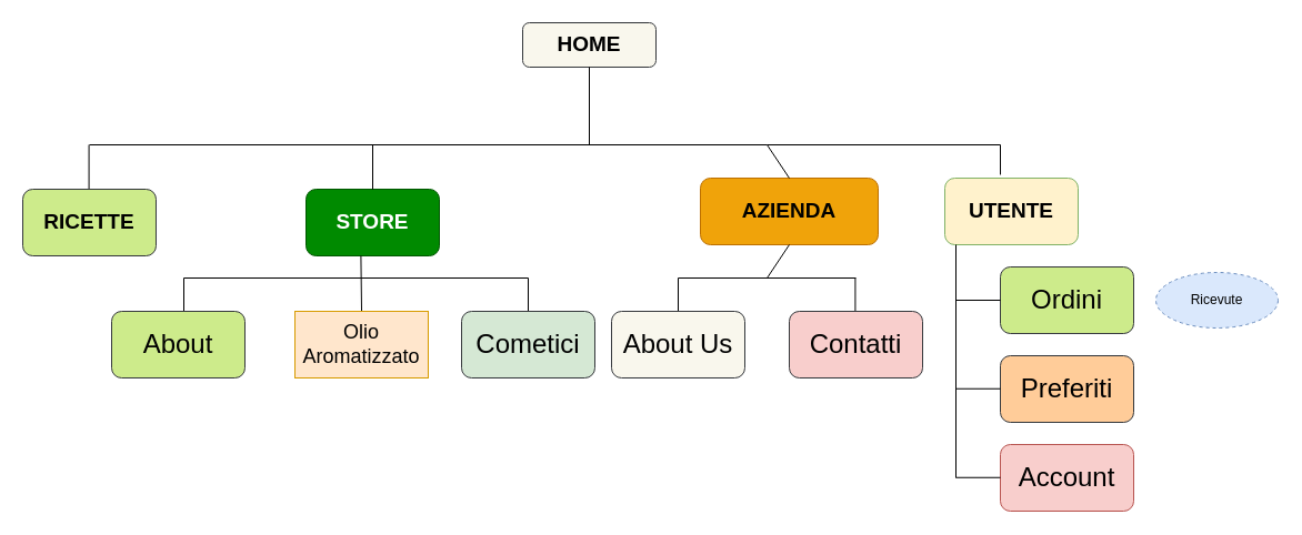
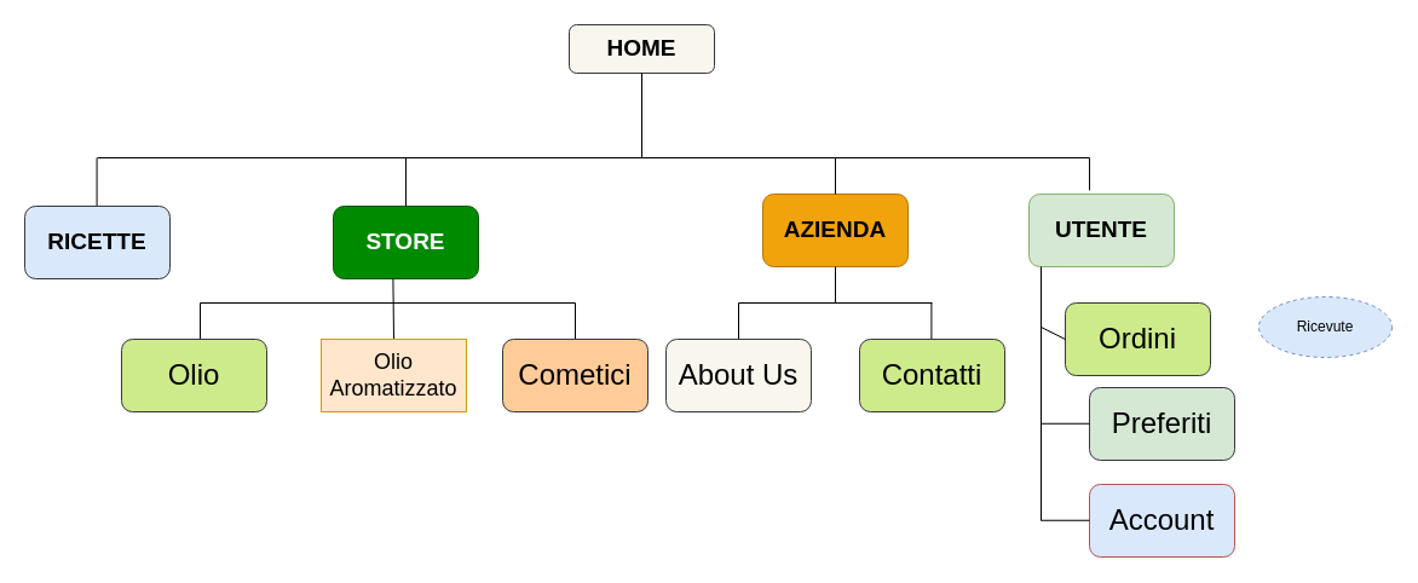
  <mxCell id="0" />
  <mxCell id="1" parent="0" />
  <mxCell id="2" value="HOME" style="rounded=1;whiteSpace=wrap;html=1;fillColor=#f9f7ed;strokeColor=#36393d;fontSize=19;fontStyle=1" parent="1" vertex="1"><mxGeometry x="470" y="20" width="120" height="40" as="geometry" /></mxCell>
  <mxCell id="3" value="" style="endArrow=none;html=1;rounded=0;exitX=0.5;exitY=1;exitDx=0;exitDy=0;" parent="1" source="2" edge="1"><mxGeometry width="50" height="50" relative="1" as="geometry"><mxPoint x="560" y="80" as="sourcePoint" /><mxPoint x="530" y="130" as="targetPoint" /></mxGeometry></mxCell>
  <mxCell id="4" value="" style="endArrow=none;html=1;rounded=0;" parent="1" edge="1"><mxGeometry width="50" height="50" relative="1" as="geometry"><mxPoint x="80" y="130" as="sourcePoint" /><mxPoint x="690" y="130" as="targetPoint" /></mxGeometry></mxCell>
  <mxCell id="5" value="" style="endArrow=none;html=1;rounded=0;" parent="1" edge="1"><mxGeometry width="50" height="50" relative="1" as="geometry"><mxPoint x="79.58" y="130" as="sourcePoint" /><mxPoint x="79.58" y="170" as="targetPoint" /></mxGeometry></mxCell>
- <mxCell id="6" value="RICETTE" style="rounded=1;whiteSpace=wrap;html=1;fillColor=#cdeb8b;strokeColor=#36393d;fontSize=19;fontStyle=1" parent="1" vertex="1"><mxGeometry x="20" y="170" width="120" height="60" as="geometry" /></mxCell>
+ <mxCell id="6" value="RICETTE" style="rounded=1;whiteSpace=wrap;html=1;fillColor=#dae8fc;strokeColor=#36393d;fontSize=19;fontStyle=1;" parent="1" vertex="1"><mxGeometry x="20" y="170" width="120" height="60" as="geometry" /></mxCell>
  <mxCell id="7" value="STORE" style="rounded=1;whiteSpace=wrap;html=1;fillColor=#008a00;strokeColor=#005700;fontColor=#ffffff;fontSize=19;fontStyle=1" parent="1" vertex="1"><mxGeometry x="275" y="170" width="120" height="60" as="geometry" /></mxCell>
- <mxCell id="8" value="AZIENDA" style="rounded=1;whiteSpace=wrap;html=1;fillColor=#f0a30a;strokeColor=#BD7000;fontColor=#000000;fontSize=19;fontStyle=1" parent="1" vertex="1"><mxGeometry x="630" y="160" width="160" height="60" as="geometry" /></mxCell>
+ <mxCell id="8" value="AZIENDA" style="rounded=1;whiteSpace=wrap;html=1;fillColor=#f0a30a;strokeColor=#BD7000;fontColor=#000000;fontSize=19;fontStyle=1" parent="1" vertex="1"><mxGeometry x="630" y="160" width="120" height="60" as="geometry" /></mxCell>
  <mxCell id="9" value="" style="endArrow=none;html=1;rounded=0;exitX=0.5;exitY=0;exitDx=0;exitDy=0;" parent="1" source="8" edge="1"><mxGeometry width="50" height="50" relative="1" as="geometry"><mxPoint x="550" y="170" as="sourcePoint" /><mxPoint x="690" y="130" as="targetPoint" /></mxGeometry></mxCell>
  <mxCell id="10" value="" style="endArrow=none;html=1;rounded=0;entryX=0.5;entryY=0;entryDx=0;entryDy=0;" parent="1" target="7" edge="1"><mxGeometry width="50" height="50" relative="1" as="geometry"><mxPoint x="335" y="130" as="sourcePoint" /><mxPoint x="470" y="30" as="targetPoint" /></mxGeometry></mxCell>
  <mxCell id="11" value="" style="endArrow=none;html=1;rounded=0;exitX=0.5;exitY=0;exitDx=0;exitDy=0;" parent="1" edge="1" source="23"><mxGeometry width="50" height="50" relative="1" as="geometry"><mxPoint x="324.83" y="370" as="sourcePoint" /><mxPoint x="324.41" y="230" as="targetPoint" /></mxGeometry></mxCell>
  <mxCell id="12" value="" style="endArrow=none;html=1;rounded=0;" parent="1" edge="1"><mxGeometry width="50" height="50" relative="1" as="geometry"><mxPoint x="165" y="250" as="sourcePoint" /><mxPoint x="475" y="250" as="targetPoint" /></mxGeometry></mxCell>
  <mxCell id="13" value="" style="endArrow=none;html=1;rounded=0;" parent="1" edge="1"><mxGeometry width="50" height="50" relative="1" as="geometry"><mxPoint x="165" y="280" as="sourcePoint" /><mxPoint x="165" y="250" as="targetPoint" /><Array as="points" /></mxGeometry></mxCell>
  <mxCell id="14" value="" style="endArrow=none;html=1;rounded=0;" parent="1" edge="1"><mxGeometry width="50" height="50" relative="1" as="geometry"><mxPoint x="475" y="280" as="sourcePoint" /><mxPoint x="475" y="250" as="targetPoint" /><Array as="points" /></mxGeometry></mxCell>
- <mxCell id="15" value="Cometici" style="rounded=1;whiteSpace=wrap;html=1;fillColor=#d5e8d4;strokeColor=#36393d;fontSize=24;" parent="1" vertex="1"><mxGeometry x="415" y="280" width="120" height="60" as="geometry" /></mxCell>
- <mxCell id="16" value="About" style="rounded=1;whiteSpace=wrap;html=1;fillColor=#cdeb8b;strokeColor=#36393d;fontSize=24;" parent="1" vertex="1"><mxGeometry x="100" y="280" width="120" height="60" as="geometry" /></mxCell>
+ <mxCell id="15" value="Cometici" style="rounded=1;whiteSpace=wrap;html=1;fillColor=#ffcc99;strokeColor=#36393d;fontSize=24;" parent="1" vertex="1"><mxGeometry x="415" y="280" width="120" height="60" as="geometry" /></mxCell>
+ <mxCell id="16" value="Olio" style="rounded=1;whiteSpace=wrap;html=1;fillColor=#cdeb8b;strokeColor=#36393d;fontSize=24;" parent="1" vertex="1"><mxGeometry x="100" y="280" width="120" height="60" as="geometry" /></mxCell>
  <mxCell id="17" value="" style="endArrow=none;html=1;rounded=0;" parent="1" edge="1"><mxGeometry width="50" height="50" relative="1" as="geometry"><mxPoint x="610" y="250" as="sourcePoint" /><mxPoint x="770" y="250" as="targetPoint" /></mxGeometry></mxCell>
  <mxCell id="18" value="" style="endArrow=none;html=1;rounded=0;" parent="1" edge="1"><mxGeometry width="50" height="50" relative="1" as="geometry"><mxPoint x="610" y="280" as="sourcePoint" /><mxPoint x="610" y="250" as="targetPoint" /><Array as="points" /></mxGeometry></mxCell>
  <mxCell id="19" value="" style="endArrow=none;html=1;rounded=0;" parent="1" edge="1"><mxGeometry width="50" height="50" relative="1" as="geometry"><mxPoint x="769.41" y="280" as="sourcePoint" /><mxPoint x="769.41" y="250" as="targetPoint" /><Array as="points" /></mxGeometry></mxCell>
- <mxCell id="20" value="Contatti" style="rounded=1;whiteSpace=wrap;html=1;fillColor=#f8cecc;strokeColor=#36393d;fontSize=24;" parent="1" vertex="1"><mxGeometry x="710" y="280" width="120" height="60" as="geometry" /></mxCell>
+ <mxCell id="20" value="Contatti" style="rounded=1;whiteSpace=wrap;html=1;fillColor=#cdeb8b;strokeColor=#36393d;fontSize=24;" parent="1" vertex="1"><mxGeometry x="710" y="280" width="120" height="60" as="geometry" /></mxCell>
  <mxCell id="21" value="About Us" style="rounded=1;whiteSpace=wrap;html=1;fillColor=#f9f7ed;strokeColor=#36393d;fontSize=24;" parent="1" vertex="1"><mxGeometry x="550" y="280" width="120" height="60" as="geometry" /></mxCell>
  <mxCell id="22" value="" style="endArrow=none;html=1;rounded=0;entryX=0.5;entryY=1;entryDx=0;entryDy=0;" parent="1" target="8" edge="1"><mxGeometry width="50" height="50" relative="1" as="geometry"><mxPoint x="690" y="250" as="sourcePoint" /><mxPoint x="410" y="170" as="targetPoint" /></mxGeometry></mxCell>
  <mxCell id="23" value="Olio Aromatizzato" style="whiteSpace=wrap;html=1;fillColor=#ffe6cc;strokeColor=#d79b00;fontSize=18;rounded=0;" vertex="1" parent="1"><mxGeometry x="265" y="280" width="120" height="60" as="geometry" /></mxCell>
- <mxCell id="24" value="UTENTE" style="rounded=1;whiteSpace=wrap;html=1;fillColor=#fff2cc;strokeColor=#82b366;fontSize=19;fontStyle=1;" vertex="1" parent="1"><mxGeometry x="850" y="160" width="120" height="60" as="geometry" /></mxCell>
- <mxCell id="25" value="Ordini" style="rounded=1;whiteSpace=wrap;html=1;fillColor=#cdeb8b;strokeColor=#36393d;fontSize=24;" vertex="1" parent="1"><mxGeometry x="900" y="240" width="120" height="60" as="geometry" /></mxCell>
- <mxCell id="26" value="Preferiti" style="rounded=1;whiteSpace=wrap;html=1;fillColor=#ffcc99;strokeColor=#36393d;fontSize=24;" vertex="1" parent="1"><mxGeometry x="900" y="320" width="120" height="60" as="geometry" /></mxCell>
+ <mxCell id="24" value="UTENTE" style="rounded=1;whiteSpace=wrap;html=1;fillColor=#d5e8d4;strokeColor=#82b366;fontSize=19;fontStyle=1" vertex="1" parent="1"><mxGeometry x="850" y="160" width="120" height="60" as="geometry" /></mxCell>
+ <mxCell id="25" value="Ordini" style="rounded=1;whiteSpace=wrap;html=1;fillColor=#cdeb8b;strokeColor=#36393d;fontSize=24;" vertex="1" parent="1"><mxGeometry x="880" y="250" width="120" height="60" as="geometry" /></mxCell>
+ <mxCell id="26" value="Preferiti" style="rounded=1;whiteSpace=wrap;html=1;fillColor=#d5e8d4;strokeColor=#36393d;fontSize=24;" vertex="1" parent="1"><mxGeometry x="900" y="320" width="120" height="60" as="geometry" /></mxCell>
  <mxCell id="27" value="" style="endArrow=none;html=1;rounded=0;entryX=0.5;entryY=1;entryDx=0;entryDy=0;" edge="1" parent="1"><mxGeometry width="50" height="50" relative="1" as="geometry"><mxPoint x="860" y="430" as="sourcePoint" /><mxPoint x="860" y="220" as="targetPoint" /></mxGeometry></mxCell>
- <mxCell id="28" value="Account" style="rounded=1;whiteSpace=wrap;html=1;fillColor=#f8cecc;strokeColor=#b85450;fontSize=24;" vertex="1" parent="1"><mxGeometry x="900" y="400" width="120" height="60" as="geometry" /></mxCell>
+ <mxCell id="28" value="Account" style="rounded=1;whiteSpace=wrap;html=1;fillColor=#dae8fc;strokeColor=#b85450;fontSize=24;" vertex="1" parent="1"><mxGeometry x="900" y="400" width="120" height="60" as="geometry" /></mxCell>
  <mxCell id="29" value="" style="endArrow=none;html=1;rounded=0;entryX=0;entryY=0.5;entryDx=0;entryDy=0;" edge="1" parent="1" target="25"><mxGeometry width="50" height="50" relative="1" as="geometry"><mxPoint x="860" y="270" as="sourcePoint" /><mxPoint x="860" y="310" as="targetPoint" /></mxGeometry></mxCell>
  <mxCell id="30" value="" style="endArrow=none;html=1;rounded=0;entryX=0;entryY=0.5;entryDx=0;entryDy=0;" edge="1" parent="1"><mxGeometry width="50" height="50" relative="1" as="geometry"><mxPoint x="860" y="349.75" as="sourcePoint" /><mxPoint x="900" y="349.75" as="targetPoint" /></mxGeometry></mxCell>
  <mxCell id="31" value="" style="endArrow=none;html=1;rounded=0;entryX=0;entryY=0.5;entryDx=0;entryDy=0;" edge="1" parent="1"><mxGeometry width="50" height="50" relative="1" as="geometry"><mxPoint x="860" y="429.75" as="sourcePoint" /><mxPoint x="900" y="429.75" as="targetPoint" /></mxGeometry></mxCell>
  <mxCell id="32" value="" style="endArrow=none;html=1;rounded=0;" edge="1" parent="1"><mxGeometry width="50" height="50" relative="1" as="geometry"><mxPoint x="690" y="130" as="sourcePoint" /><mxPoint x="900" y="130" as="targetPoint" /></mxGeometry></mxCell>
  <mxCell id="33" value="" style="endArrow=none;html=1;rounded=0;entryX=0.417;entryY=-0.051;entryDx=0;entryDy=0;entryPerimeter=0;" edge="1" parent="1" target="24"><mxGeometry width="50" height="50" relative="1" as="geometry"><mxPoint x="900" y="130" as="sourcePoint" /><mxPoint x="940" y="130" as="targetPoint" /></mxGeometry></mxCell>
  <mxCell id="34" value="Ricevute" style="ellipse;whiteSpace=wrap;html=1;fillColor=#dae8fc;strokeColor=#6c8ebf;dashed=1;" vertex="1" parent="1"><mxGeometry x="1040" y="245" width="110" height="50" as="geometry" /></mxCell>
